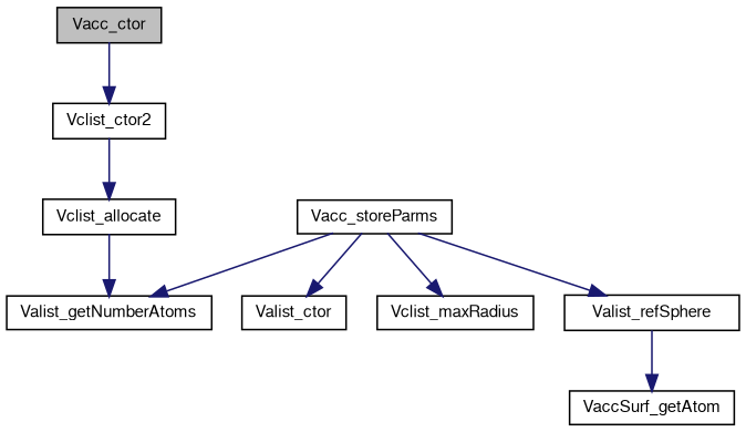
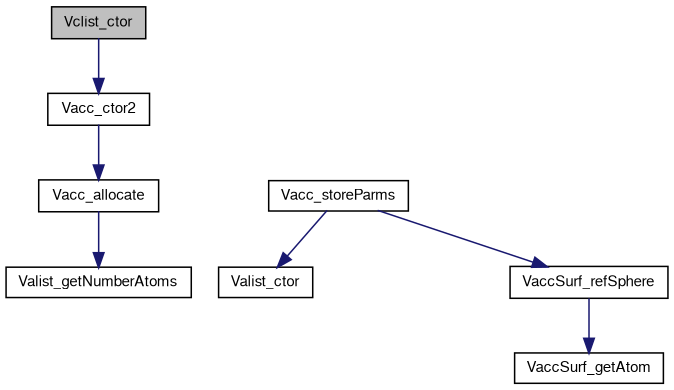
  digraph {
    rankdir=TB
    node [color=black fillcolor=white fontname=FreeSans fontsize=10 shape=record style=filled]
    edge [color=midnightblue fontname=FreeSans fontsize=10 labelfontname=FreeSans labelfontsize=10 style=solid]
-   n1 [fillcolor=grey75 fontcolor=black height=0.2 label=Vacc_ctor width=0.4]
-   n2 [height=0.2 label=Vclist_ctor2 width=0.4]
-   n3 [height=0.2 label=Vclist_allocate width=0.4]
+   n1 [fillcolor=grey75 fontcolor=black height=0.2 label=Vclist_ctor width=0.4]
+   n2 [height=0.2 label=Vacc_ctor2 width=0.4]
+   n3 [height=0.2 label=Vacc_allocate width=0.4]
    n4 [height=0.2 label=Vacc_storeParms width=0.4]
    n5 [height=0.2 label=Valist_getNumberAtoms width=0.4]
    n6 [height=0.2 label=Valist_ctor width=0.4]
-   n7 [height=0.2 label=Vclist_maxRadius width=0.4]
-   n8 [height=0.2 label=Valist_refSphere width=0.4]
+   n8 [height=0.2 label=VaccSurf_refSphere width=0.4]
    n9 [height=0.2 label=VaccSurf_getAtom width=0.4]
    n1 -> n2
    n2 -> n3
    n3 -> n5
-   n4 -> n5
    n4 -> n6
-   n4 -> n7
    n4 -> n8
    n8 -> n9
  }
